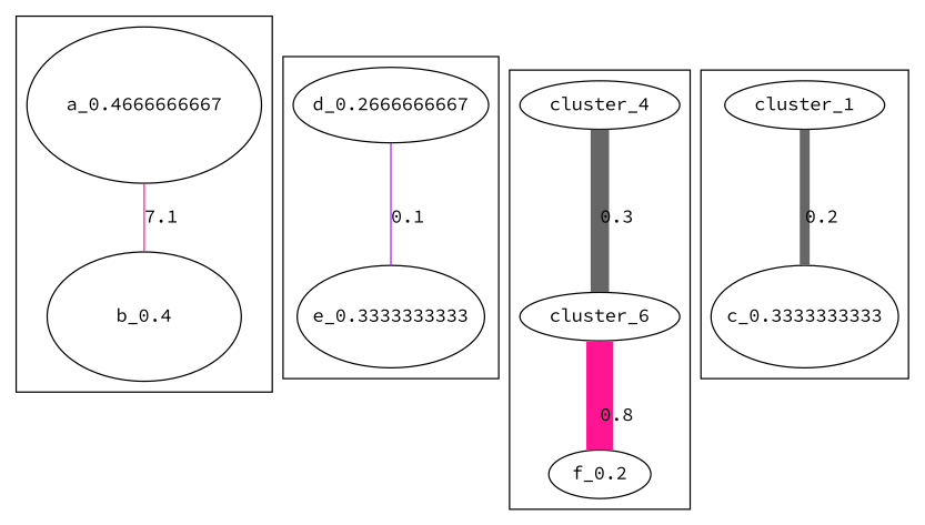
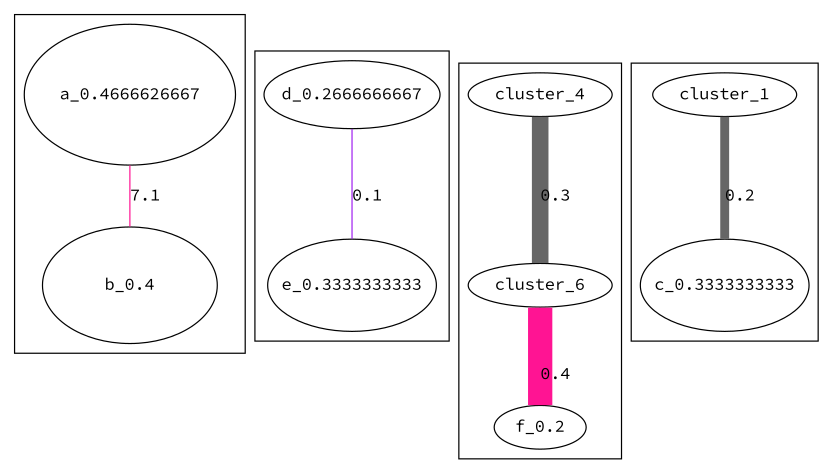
  digraph {
    fontname="Source Code Pro"
    node [fontname="Source Code Pro" style="setlinewidth(1)"]
    edge [color=deeppink dir=none fontname="Source Code Pro" style="setlinewidth(1)"]
-   n1 [height=1.6111111115 label="a_0.4666666667" width=2.4166666672500003]
+   n1 [height=1.6111111115 label="a_0.4666626667" width=2.4166666672500003]
    n2 [height=1.333333333 label="b_0.4" width=1.9999999995]
    n3 [height=0.777777778 label="d_0.2666666667" width=1.166666667]
    n4 [height=1.0555555555 label="e_0.3333333333" width=1.5833333332500001]
    n5 [label=cluster_4 style=""]
    n6 [label=cluster_6 style=""]
    n7 [height=0.5 label="f_0.2" width=0.75]
    n8 [height=1.0555555555 label="c_0.3333333333" width=1.5833333332500001]
    cluster_1 [style=""]
    subgraph cluster_1 {
      n1
      n2
    }
    subgraph cluster_2 {
      n3
      n4
    }
    subgraph cluster_3 {
      n5
      n6
      n7
    }
    subgraph cluster_4 {
      n8
      cluster_1
    }
    n1 -> n2 [label=7.1]
    n3 -> n4 [color=purple label=0.1]
    n5 -> n6 [color=gray40 label=0.3 style="setlinewidth(13.66666667)"]
-   n6 -> n7 [label=0.8 style="setlinewidth(20)"]
+   n6 -> n7 [label=0.4 style="setlinewidth(20)"]
    cluster_1 -> n8 [color=gray40 label=0.2 style="setlinewidth(7.333333333)"]
  }
